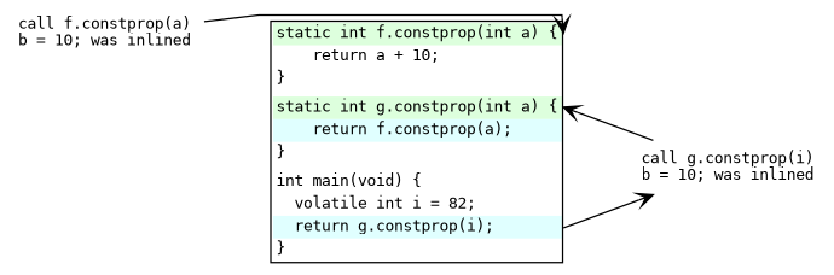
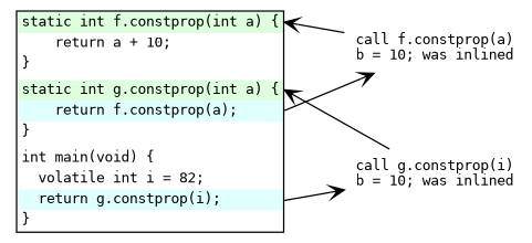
  digraph {
    rankdir=LR
    splines=polyline
    node [fontname=mono fontsize=10 shape=plaintext]
    edge [arrowhead=vee]
    n1 [label=<       <TABLE BORDER="1" CELLBORDER="0" CELLSPACING="0">          <TR><TD ALIGN="left" PORT="f" bgcolor="#ddffdd"        >static int f.constprop(int a) {</TD></TR>         <TR><TD ALIGN="left"                                   >    return a + 10;</TD></TR>         <TR><TD ALIGN="left"                                   >}</TD></TR>         <TR><TD ALIGN="left"                                   ></TD></TR>         <TR><TD ALIGN="left" PORT="g" bgcolor="#ddffdd"        >static int g.constprop(int a) {</TD></TR>         <TR><TD ALIGN="left" PORT="f_call" bgcolor="lightcyan" >    return f.constprop(a);</TD></TR>         <TR><TD ALIGN="left"                                   >}</TD></TR>         <TR><TD ALIGN="left"                                   ></TD></TR>         <TR><TD ALIGN="left"                                   >int main(void) {</TD></TR>         <TR><TD ALIGN="left"                                   >  volatile int i = 82;</TD></TR>         <TR><TD ALIGN="left" PORT="g_call" bgcolor="lightcyan" >  return g.constprop(i);</TD></TR>         <TR><TD ALIGN="left"                                   >}</TD></TR>      </TABLE>   >]
    "call g.constprop(i)\nb = 10; was inlined"
    "call f.constprop(a)\nb = 10; was inlined"
    n1 -> "call g.constprop(i)\nb = 10; was inlined" [tailport="g_call:e"]
+   n1 -> "call f.constprop(a)\nb = 10; was inlined" [tailport="f_call:e"]
    "call g.constprop(i)\nb = 10; was inlined" -> n1 [headport="g:e"]
    "call f.constprop(a)\nb = 10; was inlined" -> n1 [headport="f:e"]
  }
